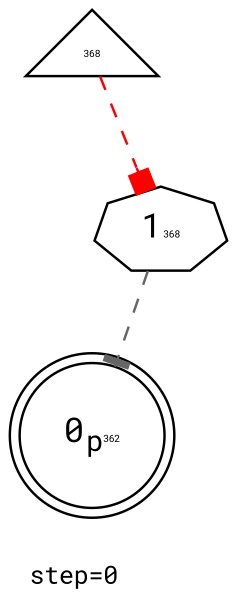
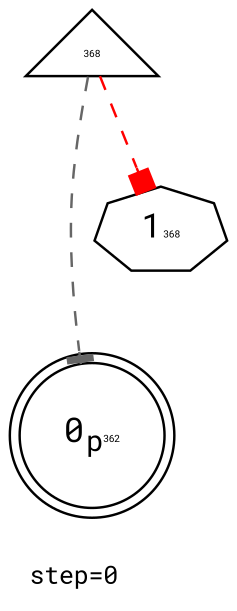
  digraph {
    fontname="Roboto Mono"
    fontsize=10
    label="step=0"
    labeljust=left
    labelloc=bottom
    node [color=black fontname="Roboto Mono" labelfontcolor=black peripheries=1]
    edge [fontname="Roboto Mono" style=dashed]
    n1 [label=<0<SUB>p</SUB><FONT POINT-SIZE='4'>362</FONT>> peripheries=2 shape=circle]
    n2 [label=<<FONT POINT-SIZE='4'>368</FONT>> shape=triangle]
    n3 [label=<1<FONT POINT-SIZE='4'>368</FONT>> shape=septagon labelfontcolor=""]
    n2 -> n3 [arrowhead=box color=red]
-   n3 -> n1 [arrowhead=tee color=gray40]
+   n2 -> n1 [arrowhead=tee color=gray40]
  }
